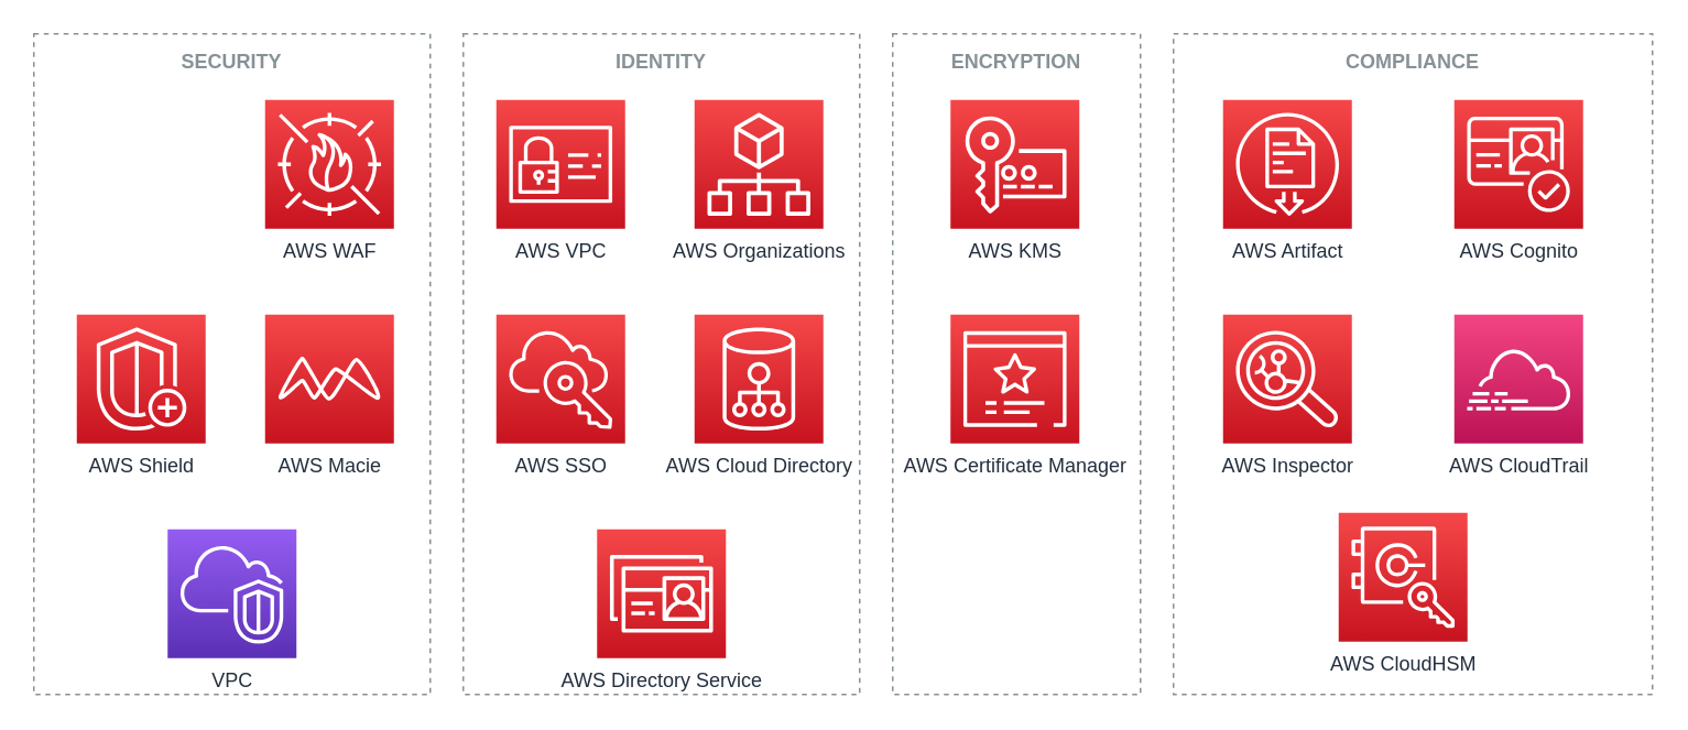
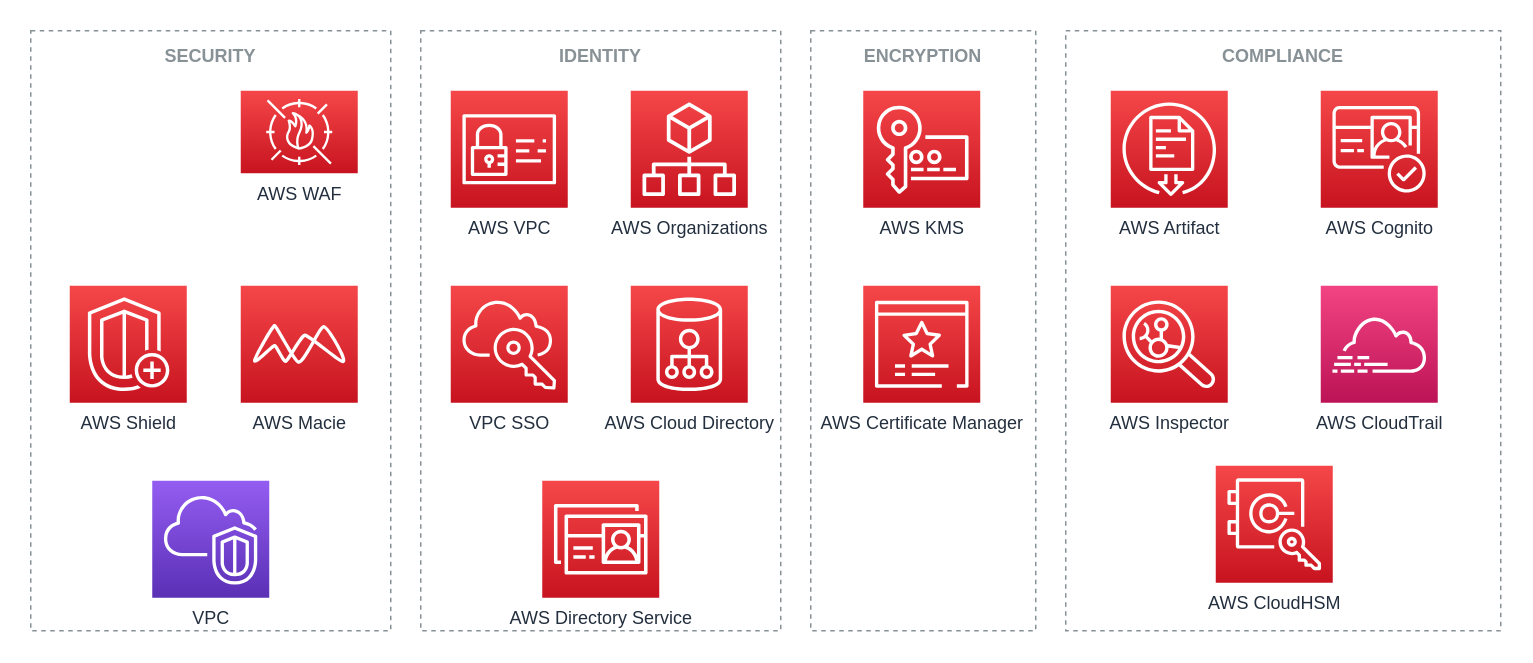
  <mxCell id="0" />
  <mxCell id="1" parent="0" />
  <mxCell id="2" value="" style="group" vertex="1" connectable="0" parent="1"><mxGeometry x="20" y="20" width="240" height="400" as="geometry" /></mxCell>
  <mxCell id="3" value="&lt;b&gt;SECURITY&lt;/b&gt;" style="outlineConnect=0;gradientColor=none;html=1;whiteSpace=wrap;fontSize=12;fontStyle=0;strokeColor=#879196;fillColor=none;verticalAlign=top;align=center;fontColor=#879196;dashed=1;spacingTop=3;" vertex="1" parent="2"><mxGeometry width="240" height="400" as="geometry" /></mxCell>
  <mxCell id="4" value="AWS Shield" style="sketch=0;points=[[0,0,0],[0.25,0,0],[0.5,0,0],[0.75,0,0],[1,0,0],[0,1,0],[0.25,1,0],[0.5,1,0],[0.75,1,0],[1,1,0],[0,0.25,0],[0,0.5,0],[0,0.75,0],[1,0.25,0],[1,0.5,0],[1,0.75,0]];outlineConnect=0;fontColor=#232F3E;gradientColor=#F54749;gradientDirection=north;fillColor=#C7131F;strokeColor=#ffffff;dashed=0;verticalLabelPosition=bottom;verticalAlign=top;align=center;html=1;fontSize=12;fontStyle=0;aspect=fixed;shape=mxgraph.aws4.resourceIcon;resIcon=mxgraph.aws4.shield;" vertex="1" parent="2"><mxGeometry x="26" y="170" width="78" height="78" as="geometry" /></mxCell>
- <mxCell id="5" value="AWS WAF" style="sketch=0;points=[[0,0,0],[0.25,0,0],[0.5,0,0],[0.75,0,0],[1,0,0],[0,1,0],[0.25,1,0],[0.5,1,0],[0.75,1,0],[1,1,0],[0,0.25,0],[0,0.5,0],[0,0.75,0],[1,0.25,0],[1,0.5,0],[1,0.75,0]];outlineConnect=0;fontColor=#232F3E;gradientColor=#F54749;gradientDirection=north;fillColor=#C7131F;strokeColor=#ffffff;dashed=0;verticalLabelPosition=bottom;verticalAlign=top;align=center;html=1;fontSize=12;fontStyle=0;aspect=fixed;shape=mxgraph.aws4.resourceIcon;resIcon=mxgraph.aws4.waf;" vertex="1" parent="2"><mxGeometry x="140" y="40" width="78" height="78" as="geometry" /></mxCell>
+ <mxCell id="5" value="AWS WAF" style="sketch=0;points=[[0,0,0],[0.25,0,0],[0.5,0,0],[0.75,0,0],[1,0,0],[0,1,0],[0.25,1,0],[0.5,1,0],[0.75,1,0],[1,1,0],[0,0.25,0],[0,0.5,0],[0,0.75,0],[1,0.25,0],[1,0.5,0],[1,0.75,0]];outlineConnect=0;fontColor=#232F3E;gradientColor=#F54749;gradientDirection=north;fillColor=#C7131F;strokeColor=#ffffff;dashed=0;verticalLabelPosition=bottom;verticalAlign=top;align=center;html=1;fontSize=12;fontStyle=0;aspect=fixed;shape=mxgraph.aws4.resourceIcon;resIcon=mxgraph.aws4.waf;" vertex="1" parent="2"><mxGeometry x="140" y="40" width="78" height="55" as="geometry" /></mxCell>
  <mxCell id="6" value="AWS Macie" style="sketch=0;points=[[0,0,0],[0.25,0,0],[0.5,0,0],[0.75,0,0],[1,0,0],[0,1,0],[0.25,1,0],[0.5,1,0],[0.75,1,0],[1,1,0],[0,0.25,0],[0,0.5,0],[0,0.75,0],[1,0.25,0],[1,0.5,0],[1,0.75,0]];outlineConnect=0;fontColor=#232F3E;gradientColor=#F54749;gradientDirection=north;fillColor=#C7131F;strokeColor=#ffffff;dashed=0;verticalLabelPosition=bottom;verticalAlign=top;align=center;html=1;fontSize=12;fontStyle=0;aspect=fixed;shape=mxgraph.aws4.resourceIcon;resIcon=mxgraph.aws4.macie;" vertex="1" parent="2"><mxGeometry x="140" y="170" width="78" height="78" as="geometry" /></mxCell>
  <mxCell id="7" value="VPC" style="sketch=0;points=[[0,0,0],[0.25,0,0],[0.5,0,0],[0.75,0,0],[1,0,0],[0,1,0],[0.25,1,0],[0.5,1,0],[0.75,1,0],[1,1,0],[0,0.25,0],[0,0.5,0],[0,0.75,0],[1,0.25,0],[1,0.5,0],[1,0.75,0]];outlineConnect=0;fontColor=#232F3E;gradientColor=#945DF2;gradientDirection=north;fillColor=#5A30B5;strokeColor=#ffffff;dashed=0;verticalLabelPosition=bottom;verticalAlign=top;align=center;html=1;fontSize=12;fontStyle=0;aspect=fixed;shape=mxgraph.aws4.resourceIcon;resIcon=mxgraph.aws4.vpc;" vertex="1" parent="2"><mxGeometry x="81" y="300" width="78" height="78" as="geometry" /></mxCell>
  <mxCell id="8" value="" style="group" vertex="1" connectable="0" parent="1"><mxGeometry x="280" y="20" width="240" height="400" as="geometry" /></mxCell>
  <mxCell id="9" value="&lt;b&gt;IDENTITY&lt;/b&gt;" style="outlineConnect=0;gradientColor=none;html=1;whiteSpace=wrap;fontSize=12;fontStyle=0;strokeColor=#879196;fillColor=none;verticalAlign=top;align=center;fontColor=#879196;dashed=1;spacingTop=3;" vertex="1" parent="8"><mxGeometry width="240" height="400" as="geometry" /></mxCell>
  <mxCell id="10" value="AWS VPC" style="sketch=0;points=[[0,0,0],[0.25,0,0],[0.5,0,0],[0.75,0,0],[1,0,0],[0,1,0],[0.25,1,0],[0.5,1,0],[0.75,1,0],[1,1,0],[0,0.25,0],[0,0.5,0],[0,0.75,0],[1,0.25,0],[1,0.5,0],[1,0.75,0]];outlineConnect=0;fontColor=#232F3E;gradientColor=#F54749;gradientDirection=north;fillColor=#C7131F;strokeColor=#ffffff;dashed=0;verticalLabelPosition=bottom;verticalAlign=top;align=center;html=1;fontSize=12;fontStyle=0;aspect=fixed;shape=mxgraph.aws4.resourceIcon;resIcon=mxgraph.aws4.identity_and_access_management;" vertex="1" parent="8"><mxGeometry x="20" y="40" width="78" height="78" as="geometry" /></mxCell>
- <mxCell id="11" value="AWS SSO" style="sketch=0;points=[[0,0,0],[0.25,0,0],[0.5,0,0],[0.75,0,0],[1,0,0],[0,1,0],[0.25,1,0],[0.5,1,0],[0.75,1,0],[1,1,0],[0,0.25,0],[0,0.5,0],[0,0.75,0],[1,0.25,0],[1,0.5,0],[1,0.75,0]];outlineConnect=0;fontColor=#232F3E;gradientColor=#F54749;gradientDirection=north;fillColor=#C7131F;strokeColor=#ffffff;dashed=0;verticalLabelPosition=bottom;verticalAlign=top;align=center;html=1;fontSize=12;fontStyle=0;aspect=fixed;shape=mxgraph.aws4.resourceIcon;resIcon=mxgraph.aws4.single_sign_on;" vertex="1" parent="8"><mxGeometry x="20" y="170" width="78" height="78" as="geometry" /></mxCell>
+ <mxCell id="11" value="VPC SSO" style="sketch=0;points=[[0,0,0],[0.25,0,0],[0.5,0,0],[0.75,0,0],[1,0,0],[0,1,0],[0.25,1,0],[0.5,1,0],[0.75,1,0],[1,1,0],[0,0.25,0],[0,0.5,0],[0,0.75,0],[1,0.25,0],[1,0.5,0],[1,0.75,0]];outlineConnect=0;fontColor=#232F3E;gradientColor=#F54749;gradientDirection=north;fillColor=#C7131F;strokeColor=#ffffff;dashed=0;verticalLabelPosition=bottom;verticalAlign=top;align=center;html=1;fontSize=12;fontStyle=0;aspect=fixed;shape=mxgraph.aws4.resourceIcon;resIcon=mxgraph.aws4.single_sign_on;" vertex="1" parent="8"><mxGeometry x="20" y="170" width="78" height="78" as="geometry" /></mxCell>
  <mxCell id="12" value="AWS Organizations" style="sketch=0;points=[[0,0,0],[0.25,0,0],[0.5,0,0],[0.75,0,0],[1,0,0],[0,1,0],[0.25,1,0],[0.5,1,0],[0.75,1,0],[1,1,0],[0,0.25,0],[0,0.5,0],[0,0.75,0],[1,0.25,0],[1,0.5,0],[1,0.75,0]];outlineConnect=0;fontColor=#232F3E;gradientColor=#F54749;gradientDirection=north;fillColor=#C7131F;strokeColor=#ffffff;dashed=0;verticalLabelPosition=bottom;verticalAlign=top;align=center;html=1;fontSize=12;fontStyle=0;aspect=fixed;shape=mxgraph.aws4.resourceIcon;resIcon=mxgraph.aws4.organizations;" vertex="1" parent="8"><mxGeometry x="140" y="40" width="78" height="78" as="geometry" /></mxCell>
  <mxCell id="13" value="AWS Cloud Directory" style="sketch=0;points=[[0,0,0],[0.25,0,0],[0.5,0,0],[0.75,0,0],[1,0,0],[0,1,0],[0.25,1,0],[0.5,1,0],[0.75,1,0],[1,1,0],[0,0.25,0],[0,0.5,0],[0,0.75,0],[1,0.25,0],[1,0.5,0],[1,0.75,0]];outlineConnect=0;fontColor=#232F3E;gradientColor=#F54749;gradientDirection=north;fillColor=#C7131F;strokeColor=#ffffff;dashed=0;verticalLabelPosition=bottom;verticalAlign=top;align=center;html=1;fontSize=12;fontStyle=0;aspect=fixed;shape=mxgraph.aws4.resourceIcon;resIcon=mxgraph.aws4.cloud_directory;" vertex="1" parent="8"><mxGeometry x="140" y="170" width="78" height="78" as="geometry" /></mxCell>
  <mxCell id="14" value="AWS Directory Service" style="sketch=0;points=[[0,0,0],[0.25,0,0],[0.5,0,0],[0.75,0,0],[1,0,0],[0,1,0],[0.25,1,0],[0.5,1,0],[0.75,1,0],[1,1,0],[0,0.25,0],[0,0.5,0],[0,0.75,0],[1,0.25,0],[1,0.5,0],[1,0.75,0]];outlineConnect=0;fontColor=#232F3E;gradientColor=#F54749;gradientDirection=north;fillColor=#C7131F;strokeColor=#ffffff;dashed=0;verticalLabelPosition=bottom;verticalAlign=top;align=center;html=1;fontSize=12;fontStyle=0;aspect=fixed;shape=mxgraph.aws4.resourceIcon;resIcon=mxgraph.aws4.directory_service;" vertex="1" parent="8"><mxGeometry x="81" y="300" width="78" height="78" as="geometry" /></mxCell>
  <mxCell id="15" value="" style="group" vertex="1" connectable="0" parent="1"><mxGeometry x="540" y="20" width="150" height="400" as="geometry" /></mxCell>
  <mxCell id="16" value="&lt;b&gt;ENCRYPTION&lt;/b&gt;" style="outlineConnect=0;gradientColor=none;html=1;whiteSpace=wrap;fontSize=12;fontStyle=0;strokeColor=#879196;fillColor=none;verticalAlign=top;align=center;fontColor=#879196;dashed=1;spacingTop=3;" vertex="1" parent="15"><mxGeometry width="150" height="400" as="geometry" /></mxCell>
  <mxCell id="17" value="AWS KMS" style="sketch=0;points=[[0,0,0],[0.25,0,0],[0.5,0,0],[0.75,0,0],[1,0,0],[0,1,0],[0.25,1,0],[0.5,1,0],[0.75,1,0],[1,1,0],[0,0.25,0],[0,0.5,0],[0,0.75,0],[1,0.25,0],[1,0.5,0],[1,0.75,0]];outlineConnect=0;fontColor=#232F3E;gradientColor=#F54749;gradientDirection=north;fillColor=#C7131F;strokeColor=#ffffff;dashed=0;verticalLabelPosition=bottom;verticalAlign=top;align=center;html=1;fontSize=12;fontStyle=0;aspect=fixed;shape=mxgraph.aws4.resourceIcon;resIcon=mxgraph.aws4.key_management_service;" vertex="1" parent="15"><mxGeometry x="35" y="40" width="78" height="78" as="geometry" /></mxCell>
  <mxCell id="18" value="AWS Certificate Manager" style="sketch=0;points=[[0,0,0],[0.25,0,0],[0.5,0,0],[0.75,0,0],[1,0,0],[0,1,0],[0.25,1,0],[0.5,1,0],[0.75,1,0],[1,1,0],[0,0.25,0],[0,0.5,0],[0,0.75,0],[1,0.25,0],[1,0.5,0],[1,0.75,0]];outlineConnect=0;fontColor=#232F3E;gradientColor=#F54749;gradientDirection=north;fillColor=#C7131F;strokeColor=#ffffff;dashed=0;verticalLabelPosition=bottom;verticalAlign=top;align=center;html=1;fontSize=12;fontStyle=0;aspect=fixed;shape=mxgraph.aws4.resourceIcon;resIcon=mxgraph.aws4.certificate_manager_3;" vertex="1" parent="15"><mxGeometry x="35" y="170" width="78" height="78" as="geometry" /></mxCell>
  <mxCell id="19" value="" style="group" vertex="1" connectable="0" parent="1"><mxGeometry x="710" y="20" width="290" height="400" as="geometry" /></mxCell>
  <mxCell id="20" value="" style="group" vertex="1" connectable="0" parent="19"><mxGeometry width="290" height="400" as="geometry" /></mxCell>
  <mxCell id="21" value="&lt;b&gt;COMPLIANCE&lt;/b&gt;" style="outlineConnect=0;gradientColor=none;html=1;whiteSpace=wrap;fontSize=12;fontStyle=0;strokeColor=#879196;fillColor=none;verticalAlign=top;align=center;fontColor=#879196;dashed=1;spacingTop=3;" vertex="1" parent="20"><mxGeometry width="290" height="400" as="geometry" /></mxCell>
  <mxCell id="22" value="AWS Artifact" style="sketch=0;points=[[0,0,0],[0.25,0,0],[0.5,0,0],[0.75,0,0],[1,0,0],[0,1,0],[0.25,1,0],[0.5,1,0],[0.75,1,0],[1,1,0],[0,0.25,0],[0,0.5,0],[0,0.75,0],[1,0.25,0],[1,0.5,0],[1,0.75,0]];outlineConnect=0;fontColor=#232F3E;gradientColor=#F54749;gradientDirection=north;fillColor=#C7131F;strokeColor=#ffffff;dashed=0;verticalLabelPosition=bottom;verticalAlign=top;align=center;html=1;fontSize=12;fontStyle=0;aspect=fixed;shape=mxgraph.aws4.resourceIcon;resIcon=mxgraph.aws4.artifact;" vertex="1" parent="20"><mxGeometry x="30" y="40" width="78" height="78" as="geometry" /></mxCell>
  <mxCell id="23" value="AWS Inspector" style="sketch=0;points=[[0,0,0],[0.25,0,0],[0.5,0,0],[0.75,0,0],[1,0,0],[0,1,0],[0.25,1,0],[0.5,1,0],[0.75,1,0],[1,1,0],[0,0.25,0],[0,0.5,0],[0,0.75,0],[1,0.25,0],[1,0.5,0],[1,0.75,0]];outlineConnect=0;fontColor=#232F3E;gradientColor=#F54749;gradientDirection=north;fillColor=#C7131F;strokeColor=#ffffff;dashed=0;verticalLabelPosition=bottom;verticalAlign=top;align=center;html=1;fontSize=12;fontStyle=0;aspect=fixed;shape=mxgraph.aws4.resourceIcon;resIcon=mxgraph.aws4.inspector;" vertex="1" parent="20"><mxGeometry x="30" y="170" width="78" height="78" as="geometry" /></mxCell>
  <mxCell id="24" value="AWS CloudHSM" style="sketch=0;points=[[0,0,0],[0.25,0,0],[0.5,0,0],[0.75,0,0],[1,0,0],[0,1,0],[0.25,1,0],[0.5,1,0],[0.75,1,0],[1,1,0],[0,0.25,0],[0,0.5,0],[0,0.75,0],[1,0.25,0],[1,0.5,0],[1,0.75,0]];outlineConnect=0;fontColor=#232F3E;gradientColor=#F54749;gradientDirection=north;fillColor=#C7131F;strokeColor=#ffffff;dashed=0;verticalLabelPosition=bottom;verticalAlign=top;align=center;html=1;fontSize=12;fontStyle=0;aspect=fixed;shape=mxgraph.aws4.resourceIcon;resIcon=mxgraph.aws4.cloudhsm;" vertex="1" parent="20"><mxGeometry x="100" y="290" width="78" height="78" as="geometry" /></mxCell>
  <mxCell id="25" value="AWS Cognito" style="sketch=0;points=[[0,0,0],[0.25,0,0],[0.5,0,0],[0.75,0,0],[1,0,0],[0,1,0],[0.25,1,0],[0.5,1,0],[0.75,1,0],[1,1,0],[0,0.25,0],[0,0.5,0],[0,0.75,0],[1,0.25,0],[1,0.5,0],[1,0.75,0]];outlineConnect=0;fontColor=#232F3E;gradientColor=#F54749;gradientDirection=north;fillColor=#C7131F;strokeColor=#ffffff;dashed=0;verticalLabelPosition=bottom;verticalAlign=top;align=center;html=1;fontSize=12;fontStyle=0;aspect=fixed;shape=mxgraph.aws4.resourceIcon;resIcon=mxgraph.aws4.cognito;" vertex="1" parent="20"><mxGeometry x="170" y="40" width="78" height="78" as="geometry" /></mxCell>
  <mxCell id="26" value="AWS CloudTrail" style="sketch=0;points=[[0,0,0],[0.25,0,0],[0.5,0,0],[0.75,0,0],[1,0,0],[0,1,0],[0.25,1,0],[0.5,1,0],[0.75,1,0],[1,1,0],[0,0.25,0],[0,0.5,0],[0,0.75,0],[1,0.25,0],[1,0.5,0],[1,0.75,0]];points=[[0,0,0],[0.25,0,0],[0.5,0,0],[0.75,0,0],[1,0,0],[0,1,0],[0.25,1,0],[0.5,1,0],[0.75,1,0],[1,1,0],[0,0.25,0],[0,0.5,0],[0,0.75,0],[1,0.25,0],[1,0.5,0],[1,0.75,0]];outlineConnect=0;fontColor=#232F3E;gradientColor=#F34482;gradientDirection=north;fillColor=#BC1356;strokeColor=#ffffff;dashed=0;verticalLabelPosition=bottom;verticalAlign=top;align=center;html=1;fontSize=12;fontStyle=0;aspect=fixed;shape=mxgraph.aws4.resourceIcon;resIcon=mxgraph.aws4.cloudtrail;" vertex="1" parent="20"><mxGeometry x="170" y="170" width="78" height="78" as="geometry" /></mxCell>
